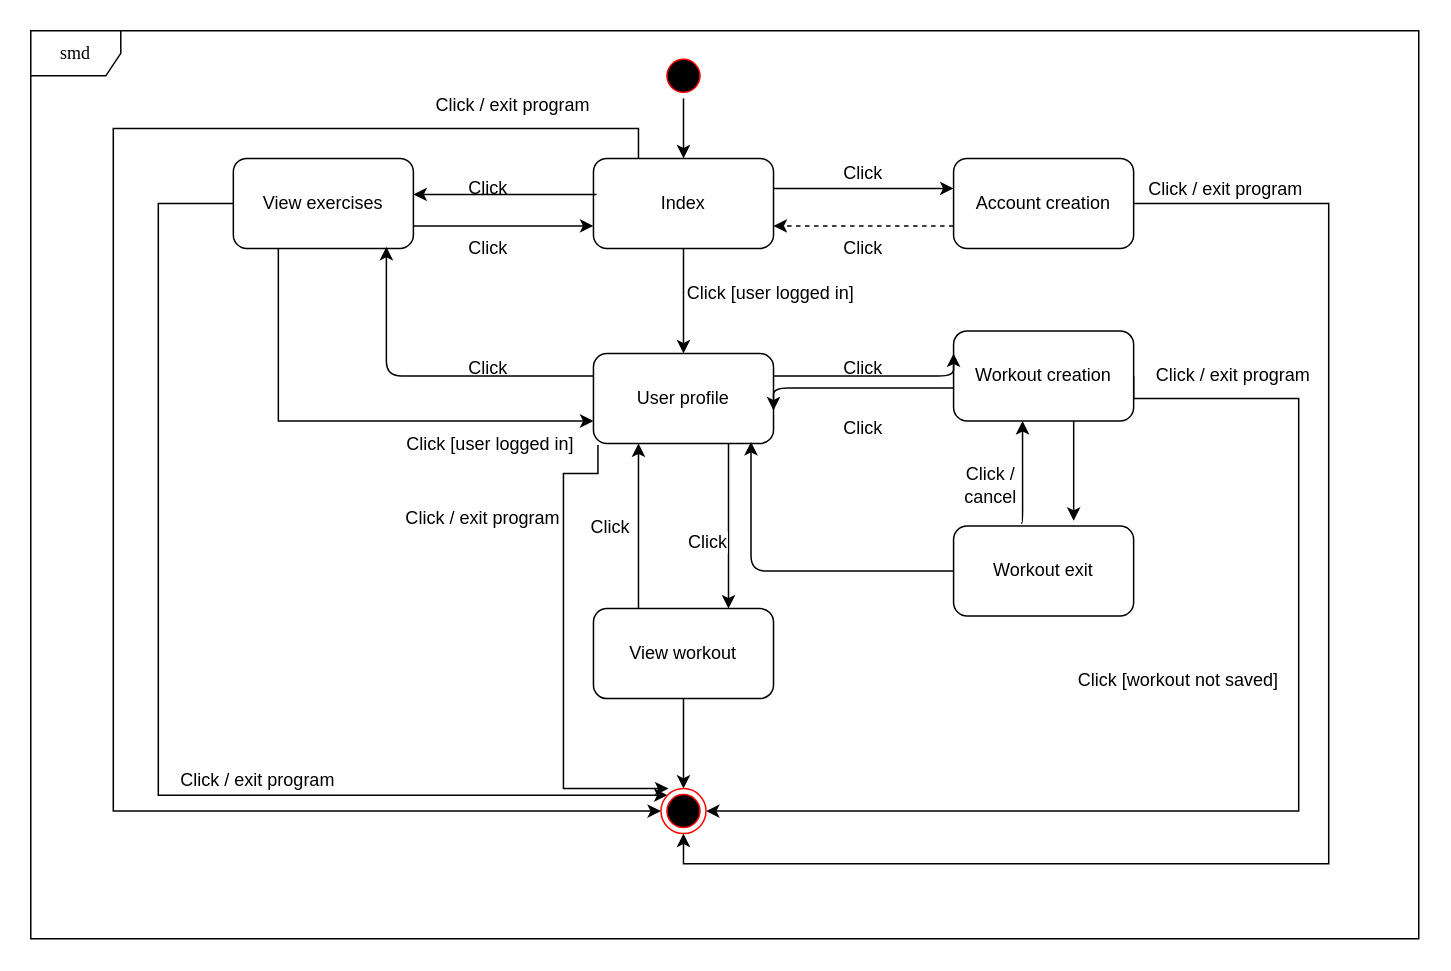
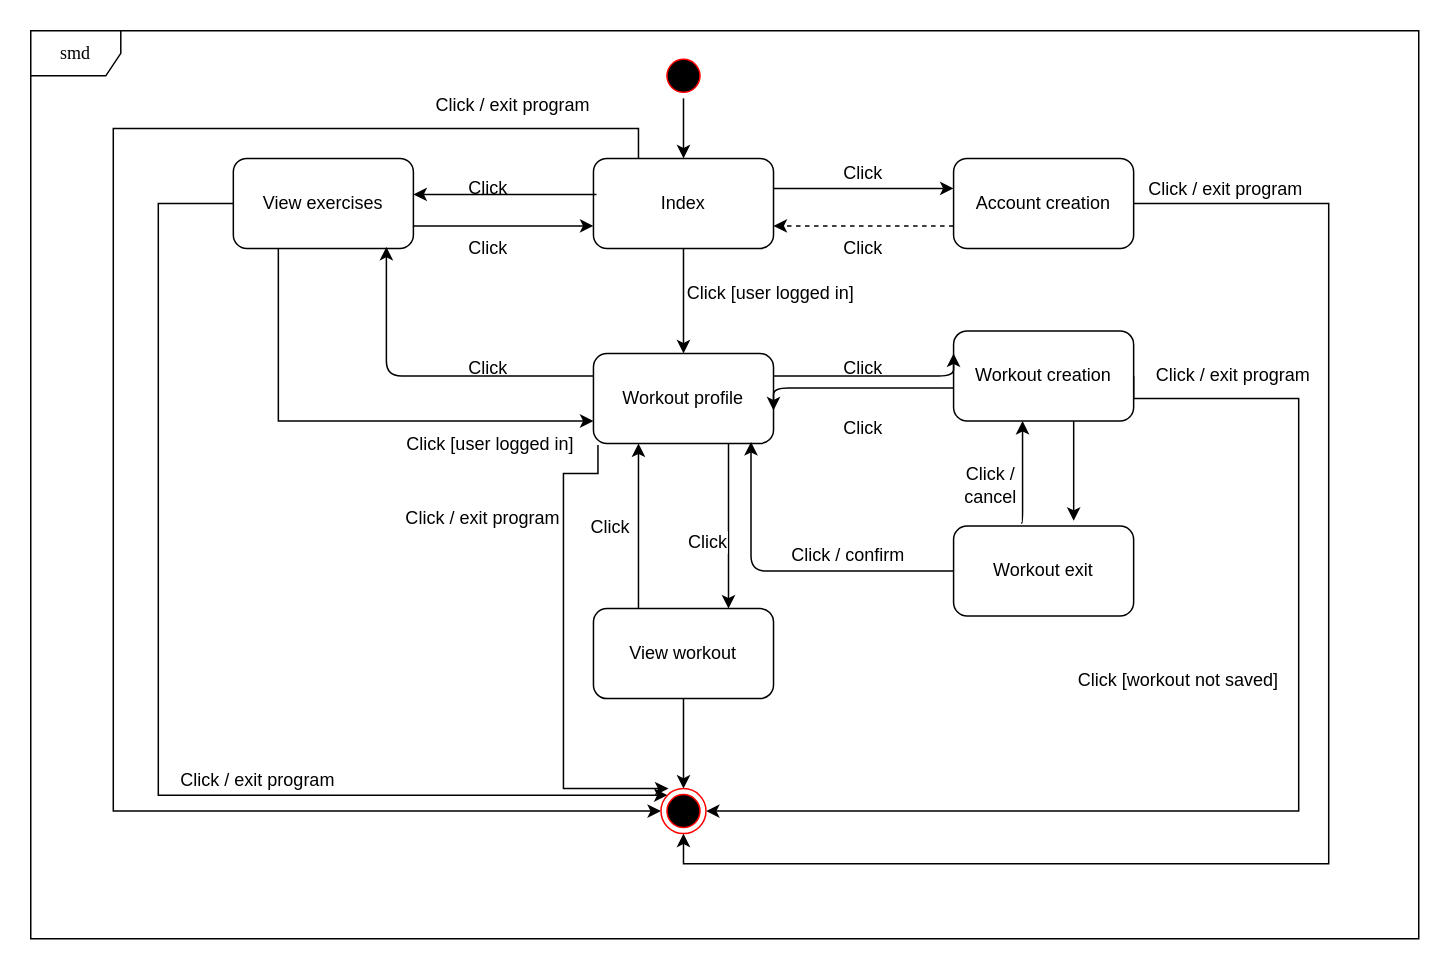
  <mxCell id="0" />
  <mxCell id="1" parent="0" />
  <mxCell id="2" value="smd" style="shape=umlFrame;whiteSpace=wrap;html=1;rounded=1;shadow=0;comic=0;labelBackgroundColor=none;strokeColor=#000000;strokeWidth=1;fillColor=#ffffff;fontFamily=Verdana;fontSize=12;fontColor=#000000;align=center;" parent="1" vertex="1"><mxGeometry x="20" y="20" width="925" height="605" as="geometry" /></mxCell>
  <mxCell id="3" value="" style="ellipse;html=1;shape=startState;fillColor=#000000;strokeColor=#ff0000;rounded=1;shadow=0;comic=0;labelBackgroundColor=none;fontFamily=Verdana;fontSize=12;fontColor=#000000;align=center;direction=south;" parent="1" vertex="1"><mxGeometry x="440" y="35" width="30" height="30" as="geometry" /></mxCell>
  <mxCell id="4" style="edgeStyle=orthogonalEdgeStyle;rounded=0;orthogonalLoop=1;jettySize=auto;html=1;exitX=0.25;exitY=0;exitDx=0;exitDy=0;entryX=0;entryY=0.5;entryDx=0;entryDy=0;" edge="1" parent="1" source="5" target="47"><mxGeometry relative="1" as="geometry"><Array as="points"><mxPoint x="425" y="85" /><mxPoint x="75" y="85" /><mxPoint x="75" y="540" /></Array></mxGeometry></mxCell>
  <mxCell id="5" value="Index" style="rounded=1;whiteSpace=wrap;html=1;" vertex="1" parent="1"><mxGeometry x="395" y="105" width="120" height="60" as="geometry" /></mxCell>
  <mxCell id="6" value="" style="edgeStyle=orthogonalEdgeStyle;rounded=0;orthogonalLoop=1;jettySize=auto;html=1;exitX=0.75;exitY=1;exitDx=0;exitDy=0;entryX=0.75;entryY=0;entryDx=0;entryDy=0;" edge="1" parent="1" source="9" target="46"><mxGeometry relative="1" as="geometry"><mxPoint x="485" y="375" as="targetPoint" /><Array as="points"><mxPoint x="485" y="345" /><mxPoint x="485" y="345" /></Array></mxGeometry></mxCell>
  <mxCell id="7" value="Click" style="text;html=1;resizable=0;points=[];align=center;verticalAlign=middle;labelBackgroundColor=#ffffff;" vertex="1" connectable="0" parent="6"><mxGeometry x="0.691" relative="1" as="geometry"><mxPoint x="-15" y="-28" as="offset" /></mxGeometry></mxCell>
  <mxCell id="8" style="edgeStyle=orthogonalEdgeStyle;rounded=0;orthogonalLoop=1;jettySize=auto;html=1;exitX=0.025;exitY=1.017;exitDx=0;exitDy=0;exitPerimeter=0;" edge="1" parent="1" source="9"><mxGeometry relative="1" as="geometry"><mxPoint x="445" y="525" as="targetPoint" /><Array as="points"><mxPoint x="398" y="315" /><mxPoint x="375" y="315" /><mxPoint x="375" y="525" /></Array></mxGeometry></mxCell>
- <mxCell id="9" value="User profile" style="rounded=1;whiteSpace=wrap;html=1;" vertex="1" parent="1"><mxGeometry x="395" y="235" width="120" height="60" as="geometry" /></mxCell>
+ <mxCell id="9" value="Workout profile" style="rounded=1;whiteSpace=wrap;html=1;" vertex="1" parent="1"><mxGeometry x="395" y="235" width="120" height="60" as="geometry" /></mxCell>
  <mxCell id="10" value="" style="edgeStyle=segmentEdgeStyle;endArrow=classic;html=1;exitX=1;exitY=0.5;exitDx=0;exitDy=0;entryX=0.5;entryY=0;entryDx=0;entryDy=0;" edge="1" parent="1" source="3" target="5"><mxGeometry width="50" height="50" relative="1" as="geometry"><mxPoint x="635" y="155" as="sourcePoint" /><mxPoint x="685" y="105" as="targetPoint" /></mxGeometry></mxCell>
  <mxCell id="11" value="" style="edgeStyle=segmentEdgeStyle;endArrow=classic;html=1;exitX=0.5;exitY=1;exitDx=0;exitDy=0;entryX=0.5;entryY=0;entryDx=0;entryDy=0;" edge="1" parent="1" source="5" target="9"><mxGeometry width="50" height="50" relative="1" as="geometry"><mxPoint x="525" y="225" as="sourcePoint" /><mxPoint x="575" y="175" as="targetPoint" /></mxGeometry></mxCell>
  <mxCell id="12" value="Click [user logged in]&amp;nbsp; " style="text;html=1;strokeColor=none;fillColor=none;align=center;verticalAlign=middle;whiteSpace=wrap;rounded=0;" vertex="1" parent="1"><mxGeometry x="450" y="185" width="130" height="20" as="geometry" /></mxCell>
  <mxCell id="13" style="edgeStyle=orthogonalEdgeStyle;rounded=0;orthogonalLoop=1;jettySize=auto;html=1;exitX=1;exitY=0.5;exitDx=0;exitDy=0;entryX=0.5;entryY=1;entryDx=0;entryDy=0;" edge="1" parent="1" source="15" target="47"><mxGeometry relative="1" as="geometry"><Array as="points"><mxPoint x="885" y="135" /><mxPoint x="885" y="575" /><mxPoint x="455" y="575" /></Array></mxGeometry></mxCell>
  <mxCell id="14" value="Click / exit program" style="text;html=1;resizable=0;points=[];align=center;verticalAlign=middle;labelBackgroundColor=#ffffff;" vertex="1" connectable="0" parent="13"><mxGeometry x="-0.892" y="4" relative="1" as="geometry"><mxPoint x="5" y="-6" as="offset" /></mxGeometry></mxCell>
  <mxCell id="15" value="Account creation" style="rounded=1;whiteSpace=wrap;html=1;" vertex="1" parent="1"><mxGeometry x="635" y="105" width="120" height="60" as="geometry" /></mxCell>
  <mxCell id="16" value="" style="edgeStyle=segmentEdgeStyle;endArrow=classic;html=1;" edge="1" parent="1"><mxGeometry width="50" height="50" relative="1" as="geometry"><mxPoint x="515" y="125" as="sourcePoint" /><mxPoint x="635" y="125" as="targetPoint" /><Array as="points"><mxPoint x="555" y="125" /><mxPoint x="555" y="125" /></Array></mxGeometry></mxCell>
  <mxCell id="17" value="" style="edgeStyle=segmentEdgeStyle;endArrow=classic;html=1;exitX=0;exitY=0.75;exitDx=0;exitDy=0;entryX=1;entryY=0.75;entryDx=0;entryDy=0;dashed=1;" edge="1" parent="1" source="15" target="5"><mxGeometry width="50" height="50" relative="1" as="geometry"><mxPoint x="610" y="255" as="sourcePoint" /><mxPoint x="660" y="205" as="targetPoint" /></mxGeometry></mxCell>
  <mxCell id="18" value="Click" style="text;html=1;strokeColor=none;fillColor=none;align=center;verticalAlign=middle;whiteSpace=wrap;rounded=0;" vertex="1" parent="1"><mxGeometry x="555" y="105" width="40" height="20" as="geometry" /></mxCell>
  <mxCell id="19" value="Click" style="text;html=1;strokeColor=none;fillColor=none;align=center;verticalAlign=middle;whiteSpace=wrap;rounded=0;" vertex="1" parent="1"><mxGeometry x="555" y="155" width="40" height="20" as="geometry" /></mxCell>
  <mxCell id="20" style="edgeStyle=orthogonalEdgeStyle;rounded=0;orthogonalLoop=1;jettySize=auto;html=1;entryX=0;entryY=0.75;entryDx=0;entryDy=0;exitX=0.25;exitY=1;exitDx=0;exitDy=0;" edge="1" parent="1" source="23" target="9"><mxGeometry relative="1" as="geometry" /></mxCell>
  <mxCell id="21" value="Click [user logged in]" style="text;html=1;resizable=0;points=[];align=center;verticalAlign=middle;labelBackgroundColor=#ffffff;" vertex="1" connectable="0" parent="20"><mxGeometry x="-0.317" y="56" relative="1" as="geometry"><mxPoint x="84" y="19" as="offset" /></mxGeometry></mxCell>
  <mxCell id="22" style="edgeStyle=orthogonalEdgeStyle;rounded=0;orthogonalLoop=1;jettySize=auto;html=1;exitX=0;exitY=0.5;exitDx=0;exitDy=0;entryX=0;entryY=0;entryDx=0;entryDy=0;" edge="1" parent="1" source="23" target="47"><mxGeometry relative="1" as="geometry"><Array as="points"><mxPoint x="105" y="135" /><mxPoint x="105" y="529" /></Array></mxGeometry></mxCell>
  <mxCell id="23" value="View exercises" style="rounded=1;whiteSpace=wrap;html=1;" vertex="1" parent="1"><mxGeometry x="155" y="105" width="120" height="60" as="geometry" /></mxCell>
  <mxCell id="24" value="" style="edgeStyle=segmentEdgeStyle;endArrow=classic;html=1;exitX=0.017;exitY=0.4;exitDx=0;exitDy=0;exitPerimeter=0;" edge="1" parent="1" source="5"><mxGeometry width="50" height="50" relative="1" as="geometry"><mxPoint x="310" y="190" as="sourcePoint" /><mxPoint x="275" y="129" as="targetPoint" /></mxGeometry></mxCell>
  <mxCell id="25" value="" style="edgeStyle=segmentEdgeStyle;endArrow=classic;html=1;exitX=1;exitY=0.75;exitDx=0;exitDy=0;entryX=0;entryY=0.75;entryDx=0;entryDy=0;" edge="1" parent="1" source="23" target="5"><mxGeometry width="50" height="50" relative="1" as="geometry"><mxPoint x="105" y="375" as="sourcePoint" /><mxPoint x="155" y="325" as="targetPoint" /></mxGeometry></mxCell>
  <mxCell id="26" style="edgeStyle=orthogonalEdgeStyle;rounded=0;orthogonalLoop=1;jettySize=auto;html=1;exitX=1;exitY=0.5;exitDx=0;exitDy=0;entryX=1;entryY=0.5;entryDx=0;entryDy=0;" edge="1" parent="1" source="27" target="47"><mxGeometry relative="1" as="geometry"><Array as="points"><mxPoint x="865" y="265" /><mxPoint x="865" y="540" /></Array></mxGeometry></mxCell>
  <mxCell id="27" value="Workout creation" style="rounded=1;whiteSpace=wrap;html=1;" vertex="1" parent="1"><mxGeometry x="635" y="220" width="120" height="60" as="geometry" /></mxCell>
  <mxCell id="28" value="Click" style="text;html=1;strokeColor=none;fillColor=none;align=center;verticalAlign=middle;whiteSpace=wrap;rounded=0;" vertex="1" parent="1"><mxGeometry x="305" y="115" width="40" height="20" as="geometry" /></mxCell>
  <mxCell id="29" value="Click" style="text;html=1;strokeColor=none;fillColor=none;align=center;verticalAlign=middle;whiteSpace=wrap;rounded=0;" vertex="1" parent="1"><mxGeometry x="305" y="155" width="40" height="20" as="geometry" /></mxCell>
  <mxCell id="30" value="" style="edgeStyle=segmentEdgeStyle;endArrow=classic;html=1;exitX=1;exitY=0.25;exitDx=0;exitDy=0;entryX=0;entryY=0.25;entryDx=0;entryDy=0;" edge="1" parent="1" source="9" target="27"><mxGeometry width="50" height="50" relative="1" as="geometry"><mxPoint x="550" y="385" as="sourcePoint" /><mxPoint x="600" y="335" as="targetPoint" /></mxGeometry></mxCell>
  <mxCell id="31" value="" style="edgeStyle=segmentEdgeStyle;endArrow=classic;html=1;exitX=0;exitY=0.633;exitDx=0;exitDy=0;exitPerimeter=0;" edge="1" parent="1" source="27"><mxGeometry width="50" height="50" relative="1" as="geometry"><mxPoint x="95" y="365" as="sourcePoint" /><mxPoint x="515" y="273" as="targetPoint" /></mxGeometry></mxCell>
  <mxCell id="32" value="Click" style="text;html=1;strokeColor=none;fillColor=none;align=center;verticalAlign=middle;whiteSpace=wrap;rounded=0;" vertex="1" parent="1"><mxGeometry x="555" y="235" width="40" height="20" as="geometry" /></mxCell>
  <mxCell id="33" value="Click" style="text;html=1;strokeColor=none;fillColor=none;align=center;verticalAlign=middle;whiteSpace=wrap;rounded=0;" vertex="1" parent="1"><mxGeometry x="555" y="275" width="40" height="20" as="geometry" /></mxCell>
  <mxCell id="34" value="Workout exit" style="rounded=1;whiteSpace=wrap;html=1;" vertex="1" parent="1"><mxGeometry x="635" y="350" width="120" height="60" as="geometry" /></mxCell>
  <mxCell id="35" value="" style="edgeStyle=segmentEdgeStyle;endArrow=classic;html=1;exitX=0.667;exitY=1;exitDx=0;exitDy=0;exitPerimeter=0;entryX=0.667;entryY=-0.058;entryDx=0;entryDy=0;entryPerimeter=0;" edge="1" parent="1" source="27" target="34"><mxGeometry width="50" height="50" relative="1" as="geometry"><mxPoint x="845" y="332.5" as="sourcePoint" /><mxPoint x="895" y="282.5" as="targetPoint" /></mxGeometry></mxCell>
  <mxCell id="36" value="Click [workout not saved]" style="text;html=1;strokeColor=none;fillColor=none;align=center;verticalAlign=middle;whiteSpace=wrap;rounded=0;" vertex="1" parent="1"><mxGeometry x="715" y="443" width="140" height="20" as="geometry" /></mxCell>
  <mxCell id="37" value="" style="edgeStyle=segmentEdgeStyle;endArrow=classic;html=1;exitX=0.375;exitY=-0.033;exitDx=0;exitDy=0;exitPerimeter=0;entryX=0.383;entryY=1;entryDx=0;entryDy=0;entryPerimeter=0;" edge="1" parent="1" source="34" target="27"><mxGeometry width="50" height="50" relative="1" as="geometry"><mxPoint x="95" y="365" as="sourcePoint" /><mxPoint x="145" y="315" as="targetPoint" /></mxGeometry></mxCell>
  <mxCell id="38" value="Click / cancel " style="text;html=1;strokeColor=none;fillColor=none;align=center;verticalAlign=middle;whiteSpace=wrap;rounded=0;" vertex="1" parent="1"><mxGeometry x="625" y="312.5" width="70" height="20" as="geometry" /></mxCell>
  <mxCell id="39" value="" style="edgeStyle=segmentEdgeStyle;endArrow=classic;html=1;exitX=0;exitY=0.5;exitDx=0;exitDy=0;entryX=0.875;entryY=0.983;entryDx=0;entryDy=0;entryPerimeter=0;" edge="1" parent="1" source="34" target="9"><mxGeometry width="50" height="50" relative="1" as="geometry"><mxPoint x="215" y="417.5" as="sourcePoint" /><mxPoint x="265" y="367.5" as="targetPoint" /></mxGeometry></mxCell>
+ <mxCell id="40" value="Click / confirm " style="text;html=1;strokeColor=none;fillColor=none;align=center;verticalAlign=middle;whiteSpace=wrap;rounded=0;" vertex="1" parent="1"><mxGeometry x="525" y="360" width="80" height="20" as="geometry" /></mxCell>
  <mxCell id="41" value="" style="edgeStyle=segmentEdgeStyle;endArrow=classic;html=1;exitX=0;exitY=0.25;exitDx=0;exitDy=0;entryX=0.85;entryY=0.983;entryDx=0;entryDy=0;entryPerimeter=0;" edge="1" parent="1" source="9" target="23"><mxGeometry width="50" height="50" relative="1" as="geometry"><mxPoint x="95" y="365" as="sourcePoint" /><mxPoint x="145" y="315" as="targetPoint" /></mxGeometry></mxCell>
  <mxCell id="42" value="Click" style="text;html=1;strokeColor=none;fillColor=none;align=center;verticalAlign=middle;whiteSpace=wrap;rounded=0;" vertex="1" parent="1"><mxGeometry x="305" y="235" width="40" height="20" as="geometry" /></mxCell>
  <mxCell id="43" style="edgeStyle=orthogonalEdgeStyle;rounded=0;orthogonalLoop=1;jettySize=auto;html=1;exitX=0.25;exitY=0;exitDx=0;exitDy=0;entryX=0.25;entryY=1;entryDx=0;entryDy=0;" edge="1" parent="1" source="46" target="9"><mxGeometry relative="1" as="geometry"><Array as="points"><mxPoint x="425" y="355" /><mxPoint x="425" y="355" /></Array></mxGeometry></mxCell>
  <mxCell id="44" value="Click" style="text;html=1;resizable=0;points=[];align=center;verticalAlign=middle;labelBackgroundColor=#ffffff;" vertex="1" connectable="0" parent="43"><mxGeometry x="-0.091" y="-32" relative="1" as="geometry"><mxPoint x="-52" y="-5" as="offset" /></mxGeometry></mxCell>
  <mxCell id="45" style="edgeStyle=orthogonalEdgeStyle;rounded=0;orthogonalLoop=1;jettySize=auto;html=1;exitX=0.5;exitY=1;exitDx=0;exitDy=0;entryX=0.5;entryY=0;entryDx=0;entryDy=0;" edge="1" parent="1" source="46" target="47"><mxGeometry relative="1" as="geometry" /></mxCell>
  <mxCell id="46" value="View workout" style="rounded=1;whiteSpace=wrap;html=1;" vertex="1" parent="1"><mxGeometry x="395" y="405" width="120" height="60" as="geometry" /></mxCell>
  <mxCell id="47" value="" style="ellipse;html=1;shape=endState;fillColor=#000000;strokeColor=#ff0000;" vertex="1" parent="1"><mxGeometry x="440" y="525" width="30" height="30" as="geometry" /></mxCell>
  <mxCell id="48" value="Click / exit program" style="text;html=1;resizable=0;points=[];align=center;verticalAlign=middle;labelBackgroundColor=#ffffff;" vertex="1" connectable="0" parent="1"><mxGeometry x="815" y="255" as="geometry"><mxPoint x="5" y="-6" as="offset" /></mxGeometry></mxCell>
  <mxCell id="49" value="Click / exit program" style="text;html=1;resizable=0;points=[];align=center;verticalAlign=middle;labelBackgroundColor=#ffffff;" vertex="1" connectable="0" parent="1"><mxGeometry x="335" y="75" as="geometry"><mxPoint x="5" y="-6" as="offset" /></mxGeometry></mxCell>
  <mxCell id="50" value="Click / exit program" style="text;html=1;resizable=0;points=[];align=center;verticalAlign=middle;labelBackgroundColor=#ffffff;" vertex="1" connectable="0" parent="1"><mxGeometry x="165" y="525" as="geometry"><mxPoint x="5" y="-6" as="offset" /></mxGeometry></mxCell>
  <mxCell id="51" value="Click / exit program" style="text;html=1;resizable=0;points=[];align=center;verticalAlign=middle;labelBackgroundColor=#ffffff;" vertex="1" connectable="0" parent="1"><mxGeometry x="315" y="350" as="geometry"><mxPoint x="5" y="-6" as="offset" /></mxGeometry></mxCell>
